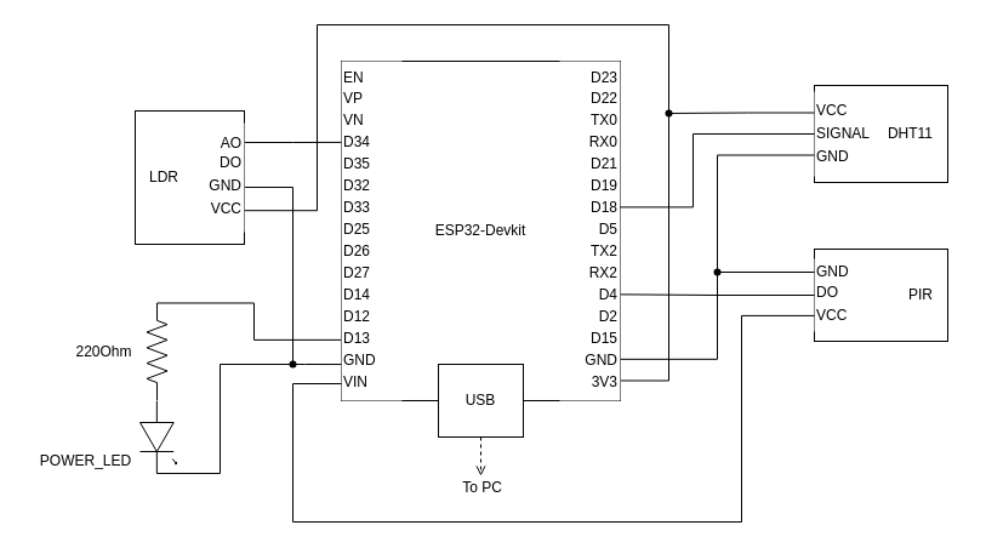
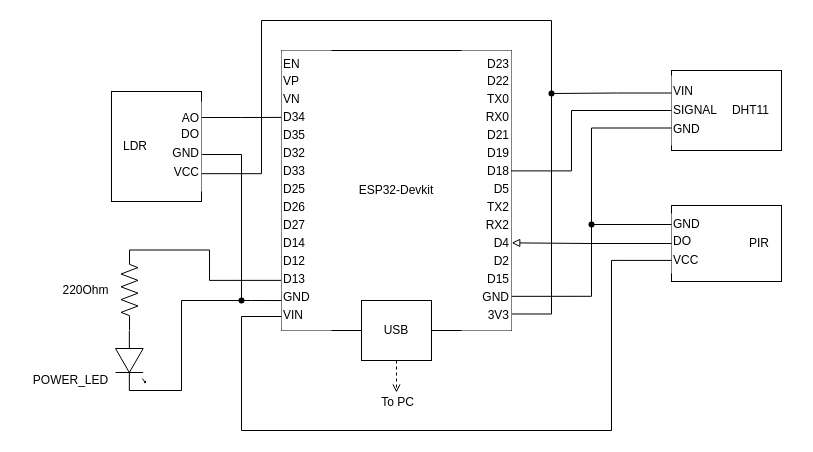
  <mxCell id="0" />
  <mxCell id="1" parent="0" />
  <mxCell id="2" value="" style="group;rotation=90;verticalAlign=top;" parent="1" vertex="1" connectable="0"><mxGeometry x="50" y="314" width="160" height="30" as="geometry" /></mxCell>
  <mxCell id="3" value="" style="verticalLabelPosition=bottom;shadow=0;dashed=0;align=center;html=1;verticalAlign=top;shape=mxgraph.electrical.opto_electronics.led_1;pointerEvents=1;rotation=90;" parent="2" vertex="1"><mxGeometry x="50" y="31" width="60" height="30" as="geometry" /></mxCell>
  <mxCell id="4" value="" style="pointerEvents=1;verticalLabelPosition=bottom;shadow=0;dashed=0;align=center;html=1;verticalAlign=top;shape=mxgraph.electrical.resistors.resistor_2;rotation=90;" parent="2" vertex="1"><mxGeometry x="39" y="-33" width="80" height="17" as="geometry" /></mxCell>
  <mxCell id="5" style="edgeStyle=none;html=1;exitX=0;exitY=0.54;exitDx=0;exitDy=0;exitPerimeter=0;entryX=1;entryY=0.5;entryDx=0;entryDy=0;entryPerimeter=0;endArrow=none;endFill=0;" parent="2" source="3" edge="1"><mxGeometry relative="1" as="geometry"><mxPoint x="79" y="16.5" as="targetPoint" /></mxGeometry></mxCell>
  <mxCell id="6" value="" style="group" parent="1" vertex="1" connectable="0"><mxGeometry x="281" y="50" width="230" height="367" as="geometry" /></mxCell>
  <mxCell id="7" value="" style="group" parent="6" vertex="1" connectable="0"><mxGeometry width="230" height="310" as="geometry" /></mxCell>
  <mxCell id="8" value="ESP32-Devkit" style="whiteSpace=wrap;html=1;" parent="7" vertex="1"><mxGeometry width="230" height="280" as="geometry" /></mxCell>
  <mxCell id="9" value="USB" style="whiteSpace=wrap;html=1;" parent="7" vertex="1"><mxGeometry x="80" y="250" width="70" height="60" as="geometry" /></mxCell>
  <mxCell id="10" value="D23&lt;div style=&quot;line-height: 150%;&quot;&gt;D22&lt;/div&gt;&lt;div style=&quot;line-height: 150%;&quot;&gt;TX0&lt;/div&gt;&lt;div style=&quot;line-height: 150%;&quot;&gt;RX0&lt;/div&gt;&lt;div style=&quot;line-height: 150%;&quot;&gt;D21&lt;/div&gt;&lt;div style=&quot;line-height: 150%;&quot;&gt;D19&lt;/div&gt;&lt;div style=&quot;line-height: 150%;&quot;&gt;D18&lt;/div&gt;&lt;div style=&quot;line-height: 150%;&quot;&gt;D5&lt;/div&gt;&lt;div style=&quot;line-height: 150%;&quot;&gt;TX2&lt;/div&gt;&lt;div style=&quot;line-height: 150%;&quot;&gt;RX2&lt;/div&gt;&lt;div style=&quot;line-height: 150%;&quot;&gt;D4&lt;/div&gt;&lt;div style=&quot;line-height: 150%;&quot;&gt;D2&lt;/div&gt;&lt;div style=&quot;line-height: 150%;&quot;&gt;D15&lt;/div&gt;&lt;div style=&quot;line-height: 150%;&quot;&gt;GND&lt;/div&gt;&lt;div style=&quot;line-height: 150%;&quot;&gt;3V3&lt;/div&gt;" style="whiteSpace=wrap;html=1;spacingTop=0;spacing=2;align=right;strokeColor=none;" parent="7" vertex="1"><mxGeometry x="180" width="50" height="280" as="geometry" /></mxCell>
  <mxCell id="11" value="EN&lt;div style=&quot;line-height: 150%;&quot;&gt;VP&lt;/div&gt;&lt;div style=&quot;line-height: 150%;&quot;&gt;VN&lt;/div&gt;&lt;div style=&quot;line-height: 150%;&quot;&gt;D34&lt;/div&gt;&lt;div style=&quot;line-height: 150%;&quot;&gt;D35&lt;/div&gt;&lt;div style=&quot;line-height: 150%;&quot;&gt;D32&lt;/div&gt;&lt;div style=&quot;line-height: 150%;&quot;&gt;D33&lt;/div&gt;&lt;div style=&quot;line-height: 150%;&quot;&gt;D25&lt;/div&gt;&lt;div style=&quot;line-height: 150%;&quot;&gt;D26&lt;/div&gt;&lt;div style=&quot;line-height: 150%;&quot;&gt;D27&lt;/div&gt;&lt;div style=&quot;line-height: 150%;&quot;&gt;D14&lt;/div&gt;&lt;div style=&quot;line-height: 150%;&quot;&gt;D12&lt;/div&gt;&lt;div style=&quot;line-height: 150%;&quot;&gt;D13&lt;/div&gt;&lt;div style=&quot;line-height: 150%;&quot;&gt;GND&lt;/div&gt;&lt;div style=&quot;line-height: 150%;&quot;&gt;VIN&lt;/div&gt;" style="whiteSpace=wrap;html=1;spacingTop=0;spacing=2;align=left;strokeColor=none;" parent="7" vertex="1"><mxGeometry width="50" height="280" as="geometry" /></mxCell>
  <mxCell id="12" value="" style="edgeStyle=orthogonalEdgeStyle;orthogonalLoop=1;jettySize=auto;html=1;entryX=0.483;entryY=0.167;entryDx=0;entryDy=0;entryPerimeter=0;exitX=0.5;exitY=1;exitDx=0;exitDy=0;dashed=1;endArrow=open;" parent="6" source="9" target="13" edge="1"><mxGeometry width="100" relative="1" as="geometry"><mxPoint x="110" y="320" as="sourcePoint" /><mxPoint x="110" y="350" as="targetPoint" /></mxGeometry></mxCell>
  <mxCell id="13" value="To PC" style="text;html=1;align=center;verticalAlign=middle;resizable=0;points=[];autosize=1;strokeColor=none;fillColor=none;" parent="6" vertex="1"><mxGeometry x="86" y="337" width="60" height="30" as="geometry" /></mxCell>
  <mxCell id="14" value="" style="group;flipH=1;" parent="1" vertex="1" connectable="0"><mxGeometry x="671" y="70" width="120" height="80" as="geometry" /></mxCell>
  <mxCell id="15" value="DHT11" style="whiteSpace=wrap;html=1;align=right;spacingLeft=0;spacingRight=10;" parent="14" vertex="1"><mxGeometry width="110" height="80" as="geometry" /></mxCell>
- <mxCell id="16" value="&lt;div style=&quot;line-height: 160%;&quot;&gt;VCC&lt;/div&gt;&lt;div style=&quot;line-height: 160%;&quot;&gt;SIGNAL&lt;/div&gt;&lt;div style=&quot;line-height: 160%;&quot;&gt;GND&lt;/div&gt;" style="whiteSpace=wrap;html=1;align=left;strokeColor=none;" parent="14" vertex="1"><mxGeometry y="5" width="50" height="70" as="geometry" /></mxCell>
+ <mxCell id="16" value="&lt;div style=&quot;line-height: 160%;&quot;&gt;VIN&lt;/div&gt;&lt;div style=&quot;line-height: 160%;&quot;&gt;SIGNAL&lt;/div&gt;&lt;div style=&quot;line-height: 160%;&quot;&gt;GND&lt;/div&gt;" style="whiteSpace=wrap;html=1;align=left;strokeColor=none;" parent="14" vertex="1"><mxGeometry y="5" width="50" height="70" as="geometry" /></mxCell>
  <mxCell id="17" value="" style="group;flipH=0;" parent="1" vertex="1" connectable="0"><mxGeometry x="111" y="91" width="90" height="110" as="geometry" /></mxCell>
  <mxCell id="18" value="LDR" style="whiteSpace=wrap;html=1;align=left;spacingLeft=10;spacingBottom=0;spacingRight=0;" parent="17" vertex="1"><mxGeometry width="90" height="110" as="geometry" /></mxCell>
  <mxCell id="19" value="AO&lt;div style=&quot;line-height: 160%;&quot;&gt;DO&lt;/div&gt;&lt;div style=&quot;line-height: 160%;&quot;&gt;GND&lt;/div&gt;&lt;div style=&quot;line-height: 160%;&quot;&gt;VCC&lt;/div&gt;" style="whiteSpace=wrap;html=1;align=right;strokeColor=none;" parent="17" vertex="1"><mxGeometry x="60" y="10" width="30" height="90" as="geometry" /></mxCell>
  <mxCell id="20" style="edgeStyle=orthogonalEdgeStyle;html=1;exitX=0;exitY=0.5;exitDx=0;exitDy=0;exitPerimeter=0;entryX=-0.009;entryY=0.821;entryDx=0;entryDy=0;entryPerimeter=0;rounded=0;endArrow=none;endFill=0;" parent="1" source="4" target="11" edge="1"><mxGeometry relative="1" as="geometry"><Array as="points"><mxPoint x="209" y="250" /><mxPoint x="209" y="280" /></Array></mxGeometry></mxCell>
  <mxCell id="21" style="edgeStyle=orthogonalEdgeStyle;html=1;exitDx=0;exitDy=0;exitPerimeter=0;endArrow=none;endFill=0;rounded=0;curved=0;entryX=-0.003;entryY=0.893;entryDx=0;entryDy=0;entryPerimeter=0;" parent="1" source="28" target="11" edge="1"><mxGeometry relative="1" as="geometry"><mxPoint x="251" y="300" as="targetPoint" /><Array as="points"><mxPoint x="251" y="300" /></Array></mxGeometry></mxCell>
  <mxCell id="22" style="edgeStyle=orthogonalEdgeStyle;html=1;exitX=0;exitY=0.5;exitDx=0;exitDy=0;rounded=0;curved=0;endArrow=none;endFill=0;entryX=0.993;entryY=0.43;entryDx=0;entryDy=0;entryPerimeter=0;" parent="1" source="15" edge="1" target="10"><mxGeometry relative="1" as="geometry"><mxPoint x="511" y="260" as="targetPoint" /><Array as="points"><mxPoint x="571" y="110" /><mxPoint x="571" y="170" /></Array></mxGeometry></mxCell>
  <mxCell id="23" style="edgeStyle=orthogonalEdgeStyle;html=1;entryX=1.002;entryY=0.941;entryDx=0;entryDy=0;entryPerimeter=0;rounded=0;curved=0;endArrow=none;endFill=0;exitDx=0;exitDy=0;" parent="1" source="25" target="8" edge="1"><mxGeometry relative="1" as="geometry"><Array as="points"><mxPoint x="551" y="313" /></Array></mxGeometry></mxCell>
  <mxCell id="24" style="edgeStyle=orthogonalEdgeStyle;html=1;exitX=1.007;exitY=0.802;exitDx=0;exitDy=0;entryX=0.571;entryY=0.664;entryDx=0;entryDy=0;entryPerimeter=0;rounded=0;curved=0;endArrow=none;endFill=0;exitPerimeter=0;" parent="1" source="19" target="25" edge="1"><mxGeometry relative="1" as="geometry"><mxPoint x="181" y="132" as="sourcePoint" /><Array as="points"><mxPoint x="261" y="173" /><mxPoint x="261" y="20" /><mxPoint x="551" y="20" /></Array></mxGeometry></mxCell>
  <mxCell id="25" value="" style="shape=waypoint;sketch=0;size=6;pointerEvents=1;points=[];fillColor=none;resizable=0;rotatable=0;perimeter=centerPerimeter;snapToPoint=1;" parent="1" vertex="1"><mxGeometry x="541" y="83" width="20" height="20" as="geometry" /></mxCell>
  <mxCell id="26" value="" style="edgeStyle=orthogonalEdgeStyle;html=1;entryDx=0;entryDy=0;entryPerimeter=0;rounded=0;curved=0;endArrow=none;endFill=0;exitX=0;exitY=0.75;exitDx=0;exitDy=0;entryX=0.414;entryY=0.321;" parent="1" source="16" target="41" edge="1"><mxGeometry relative="1" as="geometry"><mxPoint x="661" y="350" as="sourcePoint" /><mxPoint x="571" y="296" as="targetPoint" /><Array as="points"><mxPoint x="591" y="128" /></Array></mxGeometry></mxCell>
  <mxCell id="27" value="" style="edgeStyle=orthogonalEdgeStyle;html=1;exitX=1;exitY=0.54;exitDx=0;exitDy=0;exitPerimeter=0;endArrow=none;endFill=0;rounded=0;curved=0;entryDx=0;entryDy=0;entryPerimeter=0;" parent="1" source="3" target="28" edge="1"><mxGeometry relative="1" as="geometry"><mxPoint x="281" y="300" as="targetPoint" /><Array as="points"><mxPoint x="181" y="390" /><mxPoint x="181" y="300" /></Array><mxPoint x="70" y="395" as="sourcePoint" /></mxGeometry></mxCell>
  <mxCell id="28" value="" style="shape=waypoint;sketch=0;size=6;pointerEvents=1;points=[];fillColor=none;resizable=0;rotatable=0;perimeter=centerPerimeter;snapToPoint=1;" parent="1" vertex="1"><mxGeometry x="231" y="290" width="20" height="20" as="geometry" /></mxCell>
  <mxCell id="29" style="edgeStyle=orthogonalEdgeStyle;html=1;exitX=1.02;exitY=0.589;exitDx=0;exitDy=0;entryX=0.429;entryY=0.236;entryDx=0;entryDy=0;entryPerimeter=0;rounded=0;curved=0;endArrow=none;endFill=0;exitPerimeter=0;" parent="1" source="19" target="28" edge="1"><mxGeometry relative="1" as="geometry"><mxPoint x="181" y="98" as="sourcePoint" /><Array as="points"><mxPoint x="241" y="154" /></Array></mxGeometry></mxCell>
  <mxCell id="30" style="edgeStyle=orthogonalEdgeStyle;html=1;entryX=-0.003;entryY=0.239;entryDx=0;entryDy=0;endArrow=none;endFill=0;rounded=0;curved=0;entryPerimeter=0;exitX=1.009;exitY=0.178;exitDx=0;exitDy=0;exitPerimeter=0;" parent="1" source="19" target="11" edge="1"><mxGeometry relative="1" as="geometry"><Array as="points" /><mxPoint x="211" y="120" as="sourcePoint" /></mxGeometry></mxCell>
  <mxCell id="31" value="POWER_LED" style="text;html=1;align=center;verticalAlign=middle;resizable=0;points=[];autosize=1;strokeColor=none;fillColor=none;" parent="1" vertex="1"><mxGeometry x="20" y="365" width="100" height="30" as="geometry" /></mxCell>
  <mxCell id="32" value="220Ohm" style="text;html=1;align=center;verticalAlign=middle;resizable=0;points=[];autosize=1;strokeColor=none;fillColor=none;" parent="1" vertex="1"><mxGeometry x="50" y="275" width="70" height="30" as="geometry" /></mxCell>
  <mxCell id="33" value="" style="group;flipH=1;" parent="1" vertex="1" connectable="0"><mxGeometry x="671" y="205" width="110" height="76" as="geometry" /></mxCell>
  <mxCell id="34" value="PIR" style="whiteSpace=wrap;html=1;align=right;spacingLeft=0;spacingRight=10;" parent="33" vertex="1"><mxGeometry width="110" height="76" as="geometry" /></mxCell>
  <mxCell id="35" value="GND&lt;div style=&quot;line-height: 160%;&quot;&gt;DO&lt;/div&gt;&lt;div style=&quot;line-height: 160%;&quot;&gt;VCC&lt;/div&gt;" style="whiteSpace=wrap;html=1;align=left;strokeColor=none;" parent="33" vertex="1"><mxGeometry y="8" width="40" height="60" as="geometry" /></mxCell>
  <mxCell id="36" style="edgeStyle=orthogonalEdgeStyle;html=1;exitX=0.002;exitY=0.782;exitDx=0;exitDy=0;entryX=-0.002;entryY=0.95;entryDx=0;entryDy=0;entryPerimeter=0;rounded=0;curved=0;endArrow=none;endFill=0;exitPerimeter=0;" parent="1" source="35" target="11" edge="1"><mxGeometry relative="1" as="geometry"><Array as="points"><mxPoint x="611" y="260" /><mxPoint x="611" y="430" /><mxPoint x="241" y="430" /><mxPoint x="241" y="316" /></Array></mxGeometry></mxCell>
  <mxCell id="37" style="edgeStyle=orthogonalEdgeStyle;html=1;exitDx=0;exitDy=0;entryX=1.005;entryY=0.878;entryDx=0;entryDy=0;entryPerimeter=0;rounded=0;curved=0;endArrow=none;endFill=0;" parent="1" source="41" target="10" edge="1"><mxGeometry relative="1" as="geometry"><Array as="points"><mxPoint x="591" y="296" /></Array><mxPoint x="571" y="296" as="targetPoint" /></mxGeometry></mxCell>
- <mxCell id="38" style="edgeStyle=orthogonalEdgeStyle;html=1;exitX=0;exitY=0.5;exitDx=0;exitDy=0;entryX=1.001;entryY=0.687;entryDx=0;entryDy=0;entryPerimeter=0;rounded=0;curved=0;endArrow=none;endFill=0;" parent="1" source="35" target="8" edge="1"><mxGeometry relative="1" as="geometry" /></mxCell>
+ <mxCell id="38" style="edgeStyle=orthogonalEdgeStyle;html=1;exitX=0;exitY=0.5;exitDx=0;exitDy=0;entryX=1.001;entryY=0.687;entryDx=0;entryDy=0;entryPerimeter=0;rounded=0;curved=0;endArrow=block;endFill=0;" parent="1" source="35" target="8" edge="1"><mxGeometry relative="1" as="geometry" /></mxCell>
  <mxCell id="39" style="edgeStyle=orthogonalEdgeStyle;html=1;exitX=0;exitY=0.25;exitDx=0;exitDy=0;entryX=0.871;entryY=0.506;entryDx=0;entryDy=0;entryPerimeter=0;rounded=0;curved=0;endArrow=none;endFill=0;" edge="1" parent="1" source="16" target="25"><mxGeometry relative="1" as="geometry" /></mxCell>
  <mxCell id="40" value="" style="edgeStyle=orthogonalEdgeStyle;html=1;exitX=0;exitY=0.25;exitDx=0;exitDy=0;entryDx=0;entryDy=0;entryPerimeter=0;rounded=0;curved=0;endArrow=none;endFill=0;" edge="1" parent="1" source="34" target="41"><mxGeometry relative="1" as="geometry"><Array as="points" /><mxPoint x="671" y="224" as="sourcePoint" /><mxPoint x="571" y="296" as="targetPoint" /></mxGeometry></mxCell>
  <mxCell id="41" value="" style="shape=waypoint;sketch=0;size=6;pointerEvents=1;points=[];fillColor=none;resizable=0;rotatable=0;perimeter=centerPerimeter;snapToPoint=1;" vertex="1" parent="1"><mxGeometry x="581" y="214" width="20" height="20" as="geometry" /></mxCell>
